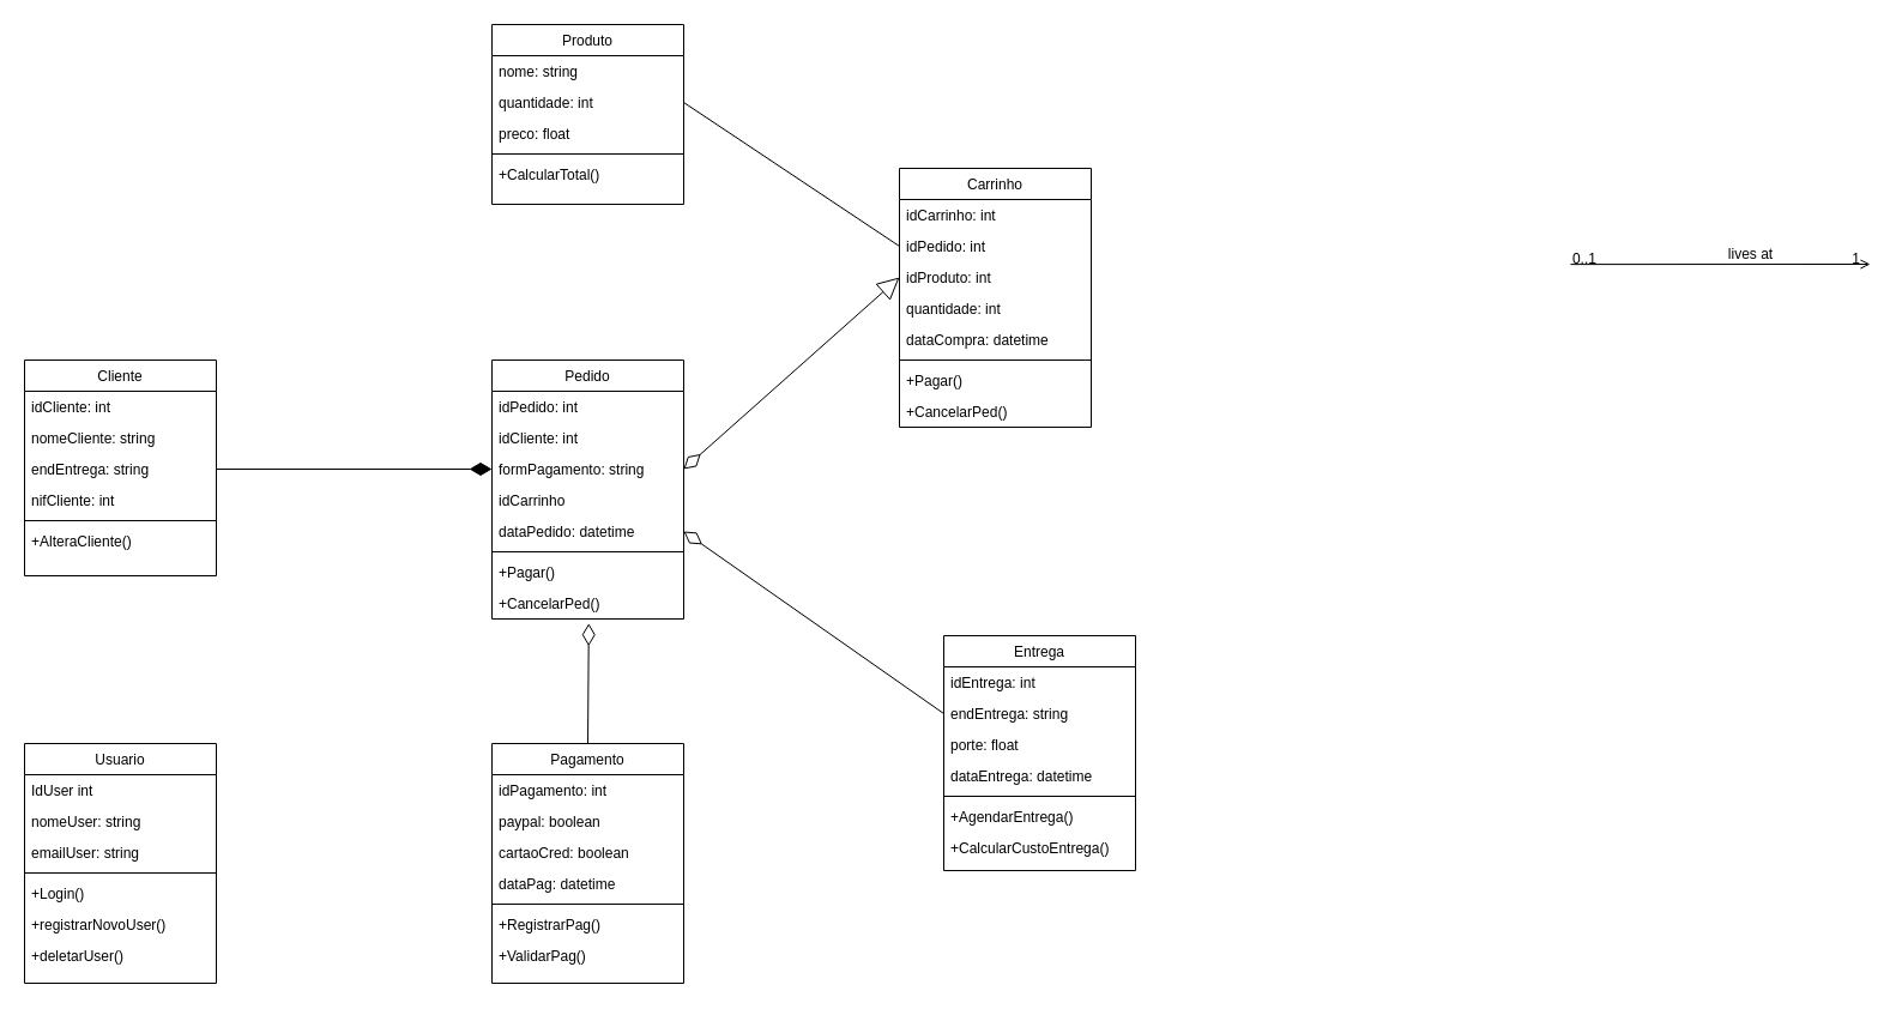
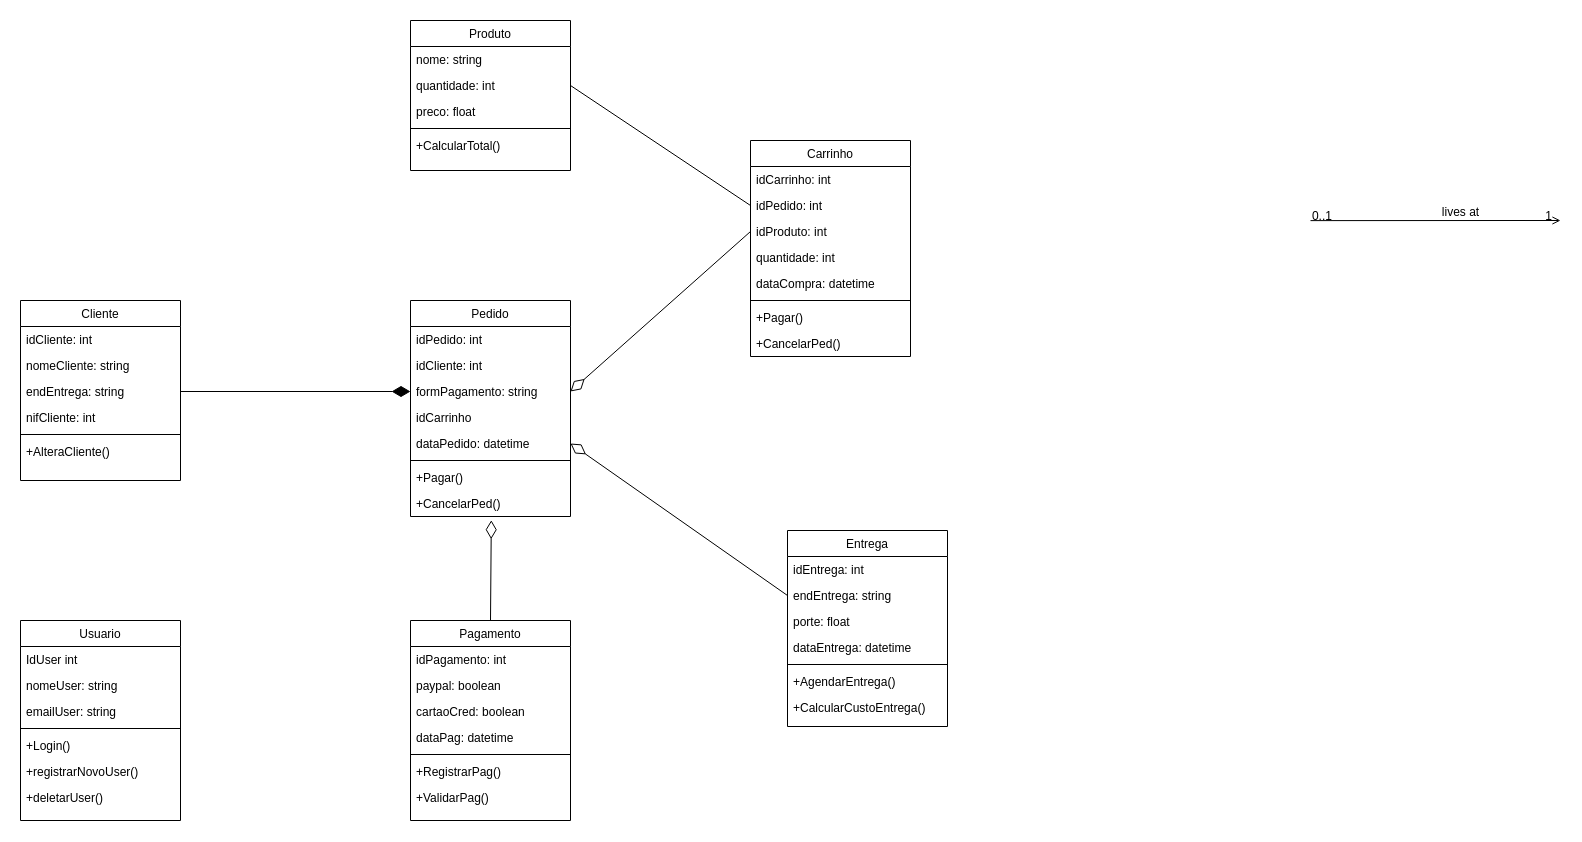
  <mxCell id="0" />
  <mxCell id="1" parent="0" />
  <mxCell id="2" value="Pedido" style="swimlane;fontStyle=0;align=center;verticalAlign=top;childLayout=stackLayout;horizontal=1;startSize=26;horizontalStack=0;resizeParent=1;resizeLast=0;collapsible=1;marginBottom=0;rounded=0;shadow=0;strokeWidth=1;" parent="1" vertex="1"><mxGeometry x="410" y="300" width="160" height="216" as="geometry"><mxRectangle x="550" y="140" width="160" height="26" as="alternateBounds" /></mxGeometry></mxCell>
  <mxCell id="3" value="idPedido: int" style="text;align=left;verticalAlign=top;spacingLeft=4;spacingRight=4;overflow=hidden;rotatable=0;points=[[0,0.5],[1,0.5]];portConstraint=eastwest;" parent="2" vertex="1"><mxGeometry y="26" width="160" height="26" as="geometry" /></mxCell>
  <mxCell id="4" value="idCliente: int" style="text;align=left;verticalAlign=top;spacingLeft=4;spacingRight=4;overflow=hidden;rotatable=0;points=[[0,0.5],[1,0.5]];portConstraint=eastwest;rounded=0;shadow=0;html=0;" parent="2" vertex="1"><mxGeometry y="52" width="160" height="26" as="geometry" /></mxCell>
  <mxCell id="5" value="formPagamento: string" style="text;align=left;verticalAlign=top;spacingLeft=4;spacingRight=4;overflow=hidden;rotatable=0;points=[[0,0.5],[1,0.5]];portConstraint=eastwest;rounded=0;shadow=0;html=0;" parent="2" vertex="1"><mxGeometry y="78" width="160" height="26" as="geometry" /></mxCell>
  <mxCell id="6" value="idCarrinho" style="text;align=left;verticalAlign=top;spacingLeft=4;spacingRight=4;overflow=hidden;rotatable=0;points=[[0,0.5],[1,0.5]];portConstraint=eastwest;rounded=0;shadow=0;html=0;" parent="2" vertex="1"><mxGeometry y="104" width="160" height="26" as="geometry" /></mxCell>
  <mxCell id="7" value="dataPedido: datetime" style="text;align=left;verticalAlign=top;spacingLeft=4;spacingRight=4;overflow=hidden;rotatable=0;points=[[0,0.5],[1,0.5]];portConstraint=eastwest;rounded=0;shadow=0;html=0;" parent="2" vertex="1"><mxGeometry y="130" width="160" height="26" as="geometry" /></mxCell>
  <mxCell id="8" value="" style="line;html=1;strokeWidth=1;align=left;verticalAlign=middle;spacingTop=-1;spacingLeft=3;spacingRight=3;rotatable=0;labelPosition=right;points=[];portConstraint=eastwest;" parent="2" vertex="1"><mxGeometry y="156" width="160" height="8" as="geometry" /></mxCell>
  <mxCell id="9" value="+Pagar()" style="text;align=left;verticalAlign=top;spacingLeft=4;spacingRight=4;overflow=hidden;rotatable=0;points=[[0,0.5],[1,0.5]];portConstraint=eastwest;" parent="2" vertex="1"><mxGeometry y="164" width="160" height="26" as="geometry" /></mxCell>
  <mxCell id="10" value="+CancelarPed()" style="text;align=left;verticalAlign=top;spacingLeft=4;spacingRight=4;overflow=hidden;rotatable=0;points=[[0,0.5],[1,0.5]];portConstraint=eastwest;" parent="2" vertex="1"><mxGeometry y="190" width="160" height="26" as="geometry" /></mxCell>
  <mxCell id="11" value="" style="endArrow=open;shadow=0;strokeWidth=1;rounded=0;endFill=1;edgeStyle=elbowEdgeStyle;elbow=vertical;" parent="1" edge="1"><mxGeometry x="0.5" y="41" relative="1" as="geometry"><mxPoint x="1310" y="220.118" as="sourcePoint" /><mxPoint x="1560" y="220" as="targetPoint" /><mxPoint x="-40" y="32" as="offset" /></mxGeometry></mxCell>
  <mxCell id="12" value="0..1" style="resizable=0;align=left;verticalAlign=bottom;labelBackgroundColor=none;fontSize=12;" parent="11" connectable="0" vertex="1"><mxGeometry x="-1" relative="1" as="geometry"><mxPoint y="4" as="offset" /></mxGeometry></mxCell>
  <mxCell id="13" value="1" style="resizable=0;align=right;verticalAlign=bottom;labelBackgroundColor=none;fontSize=12;" parent="11" connectable="0" vertex="1"><mxGeometry x="1" relative="1" as="geometry"><mxPoint x="-7" y="4" as="offset" /></mxGeometry></mxCell>
  <mxCell id="14" value="lives at" style="text;html=1;resizable=0;points=[];;align=center;verticalAlign=middle;labelBackgroundColor=none;rounded=0;shadow=0;strokeWidth=1;fontSize=12;" parent="11" vertex="1" connectable="0"><mxGeometry x="0.5" y="49" relative="1" as="geometry"><mxPoint x="-38" y="40" as="offset" /></mxGeometry></mxCell>
  <mxCell id="15" value="Produto" style="swimlane;fontStyle=0;align=center;verticalAlign=top;childLayout=stackLayout;horizontal=1;startSize=26;horizontalStack=0;resizeParent=1;resizeLast=0;collapsible=1;marginBottom=0;rounded=0;shadow=0;strokeWidth=1;" vertex="1" parent="1"><mxGeometry x="410" y="20" width="160" height="150" as="geometry"><mxRectangle x="550" y="140" width="160" height="26" as="alternateBounds" /></mxGeometry></mxCell>
  <mxCell id="16" value="nome: string" style="text;align=left;verticalAlign=top;spacingLeft=4;spacingRight=4;overflow=hidden;rotatable=0;points=[[0,0.5],[1,0.5]];portConstraint=eastwest;" vertex="1" parent="15"><mxGeometry y="26" width="160" height="26" as="geometry" /></mxCell>
  <mxCell id="17" value="quantidade: int" style="text;align=left;verticalAlign=top;spacingLeft=4;spacingRight=4;overflow=hidden;rotatable=0;points=[[0,0.5],[1,0.5]];portConstraint=eastwest;rounded=0;shadow=0;html=0;" vertex="1" parent="15"><mxGeometry y="52" width="160" height="26" as="geometry" /></mxCell>
  <mxCell id="18" value="preco: float" style="text;align=left;verticalAlign=top;spacingLeft=4;spacingRight=4;overflow=hidden;rotatable=0;points=[[0,0.5],[1,0.5]];portConstraint=eastwest;rounded=0;shadow=0;html=0;" vertex="1" parent="15"><mxGeometry y="78" width="160" height="26" as="geometry" /></mxCell>
  <mxCell id="19" value="" style="line;html=1;strokeWidth=1;align=left;verticalAlign=middle;spacingTop=-1;spacingLeft=3;spacingRight=3;rotatable=0;labelPosition=right;points=[];portConstraint=eastwest;" vertex="1" parent="15"><mxGeometry y="104" width="160" height="8" as="geometry" /></mxCell>
  <mxCell id="20" value="+CalcularTotal()" style="text;align=left;verticalAlign=top;spacingLeft=4;spacingRight=4;overflow=hidden;rotatable=0;points=[[0,0.5],[1,0.5]];portConstraint=eastwest;" vertex="1" parent="15"><mxGeometry y="112" width="160" height="26" as="geometry" /></mxCell>
  <mxCell id="21" value="Cliente" style="swimlane;fontStyle=0;align=center;verticalAlign=top;childLayout=stackLayout;horizontal=1;startSize=26;horizontalStack=0;resizeParent=1;resizeLast=0;collapsible=1;marginBottom=0;rounded=0;shadow=0;strokeWidth=1;" vertex="1" parent="1"><mxGeometry x="20" y="300" width="160" height="180" as="geometry"><mxRectangle x="550" y="140" width="160" height="26" as="alternateBounds" /></mxGeometry></mxCell>
  <mxCell id="22" value="idCliente: int" style="text;align=left;verticalAlign=top;spacingLeft=4;spacingRight=4;overflow=hidden;rotatable=0;points=[[0,0.5],[1,0.5]];portConstraint=eastwest;" vertex="1" parent="21"><mxGeometry y="26" width="160" height="26" as="geometry" /></mxCell>
  <mxCell id="23" value="nomeCliente: string" style="text;align=left;verticalAlign=top;spacingLeft=4;spacingRight=4;overflow=hidden;rotatable=0;points=[[0,0.5],[1,0.5]];portConstraint=eastwest;rounded=0;shadow=0;html=0;" vertex="1" parent="21"><mxGeometry y="52" width="160" height="26" as="geometry" /></mxCell>
  <mxCell id="24" value="endEntrega: string" style="text;align=left;verticalAlign=top;spacingLeft=4;spacingRight=4;overflow=hidden;rotatable=0;points=[[0,0.5],[1,0.5]];portConstraint=eastwest;rounded=0;shadow=0;html=0;" vertex="1" parent="21"><mxGeometry y="78" width="160" height="26" as="geometry" /></mxCell>
  <mxCell id="25" value="nifCliente: int" style="text;align=left;verticalAlign=top;spacingLeft=4;spacingRight=4;overflow=hidden;rotatable=0;points=[[0,0.5],[1,0.5]];portConstraint=eastwest;rounded=0;shadow=0;html=0;" vertex="1" parent="21"><mxGeometry y="104" width="160" height="26" as="geometry" /></mxCell>
  <mxCell id="26" value="" style="line;html=1;strokeWidth=1;align=left;verticalAlign=middle;spacingTop=-1;spacingLeft=3;spacingRight=3;rotatable=0;labelPosition=right;points=[];portConstraint=eastwest;" vertex="1" parent="21"><mxGeometry y="130" width="160" height="8" as="geometry" /></mxCell>
  <mxCell id="27" value="+AlteraCliente()" style="text;align=left;verticalAlign=top;spacingLeft=4;spacingRight=4;overflow=hidden;rotatable=0;points=[[0,0.5],[1,0.5]];portConstraint=eastwest;" vertex="1" parent="21"><mxGeometry y="138" width="160" height="26" as="geometry" /></mxCell>
  <mxCell id="28" value="Pagamento" style="swimlane;fontStyle=0;align=center;verticalAlign=top;childLayout=stackLayout;horizontal=1;startSize=26;horizontalStack=0;resizeParent=1;resizeLast=0;collapsible=1;marginBottom=0;rounded=0;shadow=0;strokeWidth=1;" vertex="1" parent="1"><mxGeometry x="410" y="620" width="160" height="200" as="geometry"><mxRectangle x="550" y="140" width="160" height="26" as="alternateBounds" /></mxGeometry></mxCell>
  <mxCell id="29" value="idPagamento: int" style="text;align=left;verticalAlign=top;spacingLeft=4;spacingRight=4;overflow=hidden;rotatable=0;points=[[0,0.5],[1,0.5]];portConstraint=eastwest;" vertex="1" parent="28"><mxGeometry y="26" width="160" height="26" as="geometry" /></mxCell>
  <mxCell id="30" value="paypal: boolean" style="text;align=left;verticalAlign=top;spacingLeft=4;spacingRight=4;overflow=hidden;rotatable=0;points=[[0,0.5],[1,0.5]];portConstraint=eastwest;rounded=0;shadow=0;html=0;" vertex="1" parent="28"><mxGeometry y="52" width="160" height="26" as="geometry" /></mxCell>
  <mxCell id="31" value="cartaoCred: boolean" style="text;align=left;verticalAlign=top;spacingLeft=4;spacingRight=4;overflow=hidden;rotatable=0;points=[[0,0.5],[1,0.5]];portConstraint=eastwest;rounded=0;shadow=0;html=0;" vertex="1" parent="28"><mxGeometry y="78" width="160" height="26" as="geometry" /></mxCell>
  <mxCell id="32" value="dataPag: datetime" style="text;align=left;verticalAlign=top;spacingLeft=4;spacingRight=4;overflow=hidden;rotatable=0;points=[[0,0.5],[1,0.5]];portConstraint=eastwest;rounded=0;shadow=0;html=0;" vertex="1" parent="28"><mxGeometry y="104" width="160" height="26" as="geometry" /></mxCell>
  <mxCell id="33" value="" style="line;html=1;strokeWidth=1;align=left;verticalAlign=middle;spacingTop=-1;spacingLeft=3;spacingRight=3;rotatable=0;labelPosition=right;points=[];portConstraint=eastwest;" vertex="1" parent="28"><mxGeometry y="130" width="160" height="8" as="geometry" /></mxCell>
  <mxCell id="34" value="+RegistrarPag()" style="text;align=left;verticalAlign=top;spacingLeft=4;spacingRight=4;overflow=hidden;rotatable=0;points=[[0,0.5],[1,0.5]];portConstraint=eastwest;" vertex="1" parent="28"><mxGeometry y="138" width="160" height="26" as="geometry" /></mxCell>
  <mxCell id="35" value="+ValidarPag()" style="text;align=left;verticalAlign=top;spacingLeft=4;spacingRight=4;overflow=hidden;rotatable=0;points=[[0,0.5],[1,0.5]];portConstraint=eastwest;" vertex="1" parent="28"><mxGeometry y="164" width="160" height="26" as="geometry" /></mxCell>
  <mxCell id="36" value="Entrega" style="swimlane;fontStyle=0;align=center;verticalAlign=top;childLayout=stackLayout;horizontal=1;startSize=26;horizontalStack=0;resizeParent=1;resizeLast=0;collapsible=1;marginBottom=0;rounded=0;shadow=0;strokeWidth=1;" vertex="1" parent="1"><mxGeometry x="787" y="530" width="160" height="196" as="geometry"><mxRectangle x="550" y="140" width="160" height="26" as="alternateBounds" /></mxGeometry></mxCell>
  <mxCell id="37" value="idEntrega: int" style="text;align=left;verticalAlign=top;spacingLeft=4;spacingRight=4;overflow=hidden;rotatable=0;points=[[0,0.5],[1,0.5]];portConstraint=eastwest;" vertex="1" parent="36"><mxGeometry y="26" width="160" height="26" as="geometry" /></mxCell>
  <mxCell id="38" value="endEntrega: string" style="text;align=left;verticalAlign=top;spacingLeft=4;spacingRight=4;overflow=hidden;rotatable=0;points=[[0,0.5],[1,0.5]];portConstraint=eastwest;rounded=0;shadow=0;html=0;" vertex="1" parent="36"><mxGeometry y="52" width="160" height="26" as="geometry" /></mxCell>
  <mxCell id="39" value="porte: float" style="text;align=left;verticalAlign=top;spacingLeft=4;spacingRight=4;overflow=hidden;rotatable=0;points=[[0,0.5],[1,0.5]];portConstraint=eastwest;rounded=0;shadow=0;html=0;" vertex="1" parent="36"><mxGeometry y="78" width="160" height="26" as="geometry" /></mxCell>
  <mxCell id="40" value="dataEntrega: datetime" style="text;align=left;verticalAlign=top;spacingLeft=4;spacingRight=4;overflow=hidden;rotatable=0;points=[[0,0.5],[1,0.5]];portConstraint=eastwest;rounded=0;shadow=0;html=0;" vertex="1" parent="36"><mxGeometry y="104" width="160" height="26" as="geometry" /></mxCell>
  <mxCell id="41" value="" style="line;html=1;strokeWidth=1;align=left;verticalAlign=middle;spacingTop=-1;spacingLeft=3;spacingRight=3;rotatable=0;labelPosition=right;points=[];portConstraint=eastwest;" vertex="1" parent="36"><mxGeometry y="130" width="160" height="8" as="geometry" /></mxCell>
  <mxCell id="42" value="+AgendarEntrega()" style="text;align=left;verticalAlign=top;spacingLeft=4;spacingRight=4;overflow=hidden;rotatable=0;points=[[0,0.5],[1,0.5]];portConstraint=eastwest;" vertex="1" parent="36"><mxGeometry y="138" width="160" height="26" as="geometry" /></mxCell>
  <mxCell id="43" value="+CalcularCustoEntrega()" style="text;align=left;verticalAlign=top;spacingLeft=4;spacingRight=4;overflow=hidden;rotatable=0;points=[[0,0.5],[1,0.5]];portConstraint=eastwest;" vertex="1" parent="36"><mxGeometry y="164" width="160" height="26" as="geometry" /></mxCell>
  <mxCell id="44" value="" style="endArrow=diamondThin;html=1;rounded=0;exitX=1;exitY=0.5;exitDx=0;exitDy=0;entryX=0;entryY=0.5;entryDx=0;entryDy=0;endFill=1;endSize=16;" edge="1" parent="1" target="5"><mxGeometry width="50" height="50" relative="1" as="geometry"><mxPoint x="180" y="391" as="sourcePoint" /><mxPoint x="660" y="310" as="targetPoint" /></mxGeometry></mxCell>
  <mxCell id="45" value="Usuario" style="swimlane;fontStyle=0;align=center;verticalAlign=top;childLayout=stackLayout;horizontal=1;startSize=26;horizontalStack=0;resizeParent=1;resizeLast=0;collapsible=1;marginBottom=0;rounded=0;shadow=0;strokeWidth=1;" vertex="1" parent="1"><mxGeometry x="20" y="620" width="160" height="200" as="geometry"><mxRectangle x="550" y="140" width="160" height="26" as="alternateBounds" /></mxGeometry></mxCell>
  <mxCell id="46" value="IdUser int" style="text;align=left;verticalAlign=top;spacingLeft=4;spacingRight=4;overflow=hidden;rotatable=0;points=[[0,0.5],[1,0.5]];portConstraint=eastwest;" vertex="1" parent="45"><mxGeometry y="26" width="160" height="26" as="geometry" /></mxCell>
  <mxCell id="47" value="nomeUser: string" style="text;align=left;verticalAlign=top;spacingLeft=4;spacingRight=4;overflow=hidden;rotatable=0;points=[[0,0.5],[1,0.5]];portConstraint=eastwest;rounded=0;shadow=0;html=0;" vertex="1" parent="45"><mxGeometry y="52" width="160" height="26" as="geometry" /></mxCell>
  <mxCell id="48" value="emailUser: string" style="text;align=left;verticalAlign=top;spacingLeft=4;spacingRight=4;overflow=hidden;rotatable=0;points=[[0,0.5],[1,0.5]];portConstraint=eastwest;rounded=0;shadow=0;html=0;" vertex="1" parent="45"><mxGeometry y="78" width="160" height="26" as="geometry" /></mxCell>
  <mxCell id="49" value="" style="line;html=1;strokeWidth=1;align=left;verticalAlign=middle;spacingTop=-1;spacingLeft=3;spacingRight=3;rotatable=0;labelPosition=right;points=[];portConstraint=eastwest;" vertex="1" parent="45"><mxGeometry y="104" width="160" height="8" as="geometry" /></mxCell>
  <mxCell id="50" value="+Login()" style="text;align=left;verticalAlign=top;spacingLeft=4;spacingRight=4;overflow=hidden;rotatable=0;points=[[0,0.5],[1,0.5]];portConstraint=eastwest;" vertex="1" parent="45"><mxGeometry y="112" width="160" height="26" as="geometry" /></mxCell>
  <mxCell id="51" value="+registrarNovoUser()" style="text;align=left;verticalAlign=top;spacingLeft=4;spacingRight=4;overflow=hidden;rotatable=0;points=[[0,0.5],[1,0.5]];portConstraint=eastwest;" vertex="1" parent="45"><mxGeometry y="138" width="160" height="26" as="geometry" /></mxCell>
  <mxCell id="52" value="+deletarUser()" style="text;align=left;verticalAlign=top;spacingLeft=4;spacingRight=4;overflow=hidden;rotatable=0;points=[[0,0.5],[1,0.5]];portConstraint=eastwest;" vertex="1" parent="45"><mxGeometry y="164" width="160" height="26" as="geometry" /></mxCell>
  <mxCell id="53" value="Carrinho" style="swimlane;fontStyle=0;align=center;verticalAlign=top;childLayout=stackLayout;horizontal=1;startSize=26;horizontalStack=0;resizeParent=1;resizeLast=0;collapsible=1;marginBottom=0;rounded=0;shadow=0;strokeWidth=1;" vertex="1" parent="1"><mxGeometry x="750" y="140" width="160" height="216" as="geometry"><mxRectangle x="550" y="140" width="160" height="26" as="alternateBounds" /></mxGeometry></mxCell>
  <mxCell id="54" value="idCarrinho: int" style="text;align=left;verticalAlign=top;spacingLeft=4;spacingRight=4;overflow=hidden;rotatable=0;points=[[0,0.5],[1,0.5]];portConstraint=eastwest;" vertex="1" parent="53"><mxGeometry y="26" width="160" height="26" as="geometry" /></mxCell>
  <mxCell id="55" value="idPedido: int" style="text;align=left;verticalAlign=top;spacingLeft=4;spacingRight=4;overflow=hidden;rotatable=0;points=[[0,0.5],[1,0.5]];portConstraint=eastwest;rounded=0;shadow=0;html=0;" vertex="1" parent="53"><mxGeometry y="52" width="160" height="26" as="geometry" /></mxCell>
  <mxCell id="56" value="idProduto: int" style="text;align=left;verticalAlign=top;spacingLeft=4;spacingRight=4;overflow=hidden;rotatable=0;points=[[0,0.5],[1,0.5]];portConstraint=eastwest;rounded=0;shadow=0;html=0;" vertex="1" parent="53"><mxGeometry y="78" width="160" height="26" as="geometry" /></mxCell>
  <mxCell id="57" value="quantidade: int" style="text;align=left;verticalAlign=top;spacingLeft=4;spacingRight=4;overflow=hidden;rotatable=0;points=[[0,0.5],[1,0.5]];portConstraint=eastwest;rounded=0;shadow=0;html=0;" vertex="1" parent="53"><mxGeometry y="104" width="160" height="26" as="geometry" /></mxCell>
  <mxCell id="58" value="dataCompra: datetime" style="text;align=left;verticalAlign=top;spacingLeft=4;spacingRight=4;overflow=hidden;rotatable=0;points=[[0,0.5],[1,0.5]];portConstraint=eastwest;rounded=0;shadow=0;html=0;" vertex="1" parent="53"><mxGeometry y="130" width="160" height="26" as="geometry" /></mxCell>
  <mxCell id="59" value="" style="line;html=1;strokeWidth=1;align=left;verticalAlign=middle;spacingTop=-1;spacingLeft=3;spacingRight=3;rotatable=0;labelPosition=right;points=[];portConstraint=eastwest;" vertex="1" parent="53"><mxGeometry y="156" width="160" height="8" as="geometry" /></mxCell>
  <mxCell id="60" value="+Pagar()" style="text;align=left;verticalAlign=top;spacingLeft=4;spacingRight=4;overflow=hidden;rotatable=0;points=[[0,0.5],[1,0.5]];portConstraint=eastwest;" vertex="1" parent="53"><mxGeometry y="164" width="160" height="26" as="geometry" /></mxCell>
  <mxCell id="61" value="+CancelarPed()" style="text;align=left;verticalAlign=top;spacingLeft=4;spacingRight=4;overflow=hidden;rotatable=0;points=[[0,0.5],[1,0.5]];portConstraint=eastwest;" vertex="1" parent="53"><mxGeometry y="190" width="160" height="26" as="geometry" /></mxCell>
  <mxCell id="62" value="" style="endArrow=none;html=1;rounded=0;entryX=1;entryY=0.5;entryDx=0;entryDy=0;exitX=0;exitY=0.5;exitDx=0;exitDy=0;" edge="1" parent="1" source="55" target="17"><mxGeometry width="50" height="50" relative="1" as="geometry"><mxPoint x="470" y="280" as="sourcePoint" /><mxPoint x="520" y="230" as="targetPoint" /></mxGeometry></mxCell>
- <mxCell id="63" value="" style="endArrow=block;html=1;rounded=0;entryX=0;entryY=0.5;entryDx=0;entryDy=0;exitX=1;exitY=0.5;exitDx=0;exitDy=0;endSize=16;endFill=0;startArrow=diamondThin;startFill=0;startSize=16;" edge="1" parent="1" source="5" target="56"><mxGeometry width="50" height="50" relative="1" as="geometry"><mxPoint x="660" y="391" as="sourcePoint" /><mxPoint x="520" y="230" as="targetPoint" /></mxGeometry></mxCell>
+ <mxCell id="63" value="" style="endArrow=none;html=1;rounded=0;entryX=0;entryY=0.5;entryDx=0;entryDy=0;exitX=1;exitY=0.5;exitDx=0;exitDy=0;endSize=16;endFill=0;startArrow=diamondThin;startFill=0;startSize=16;" edge="1" parent="1" source="5" target="56"><mxGeometry width="50" height="50" relative="1" as="geometry"><mxPoint x="660" y="391" as="sourcePoint" /><mxPoint x="520" y="230" as="targetPoint" /></mxGeometry></mxCell>
  <mxCell id="64" value="" style="endArrow=diamondThin;html=1;rounded=0;entryX=0.505;entryY=1.143;entryDx=0;entryDy=0;entryPerimeter=0;exitX=0.5;exitY=0;exitDx=0;exitDy=0;endFill=0;startSize=16;endSize=16;" edge="1" parent="1" source="28" target="10"><mxGeometry width="50" height="50" relative="1" as="geometry"><mxPoint x="470" y="430" as="sourcePoint" /><mxPoint x="520" y="380" as="targetPoint" /></mxGeometry></mxCell>
  <mxCell id="65" value="" style="endArrow=diamondThin;html=1;rounded=0;entryX=1;entryY=0.5;entryDx=0;entryDy=0;exitX=0;exitY=0.5;exitDx=0;exitDy=0;endSize=16;endFill=0;" edge="1" parent="1" source="38" target="7"><mxGeometry width="50" height="50" relative="1" as="geometry"><mxPoint x="470" y="570" as="sourcePoint" /><mxPoint x="520" y="520" as="targetPoint" /></mxGeometry></mxCell>
